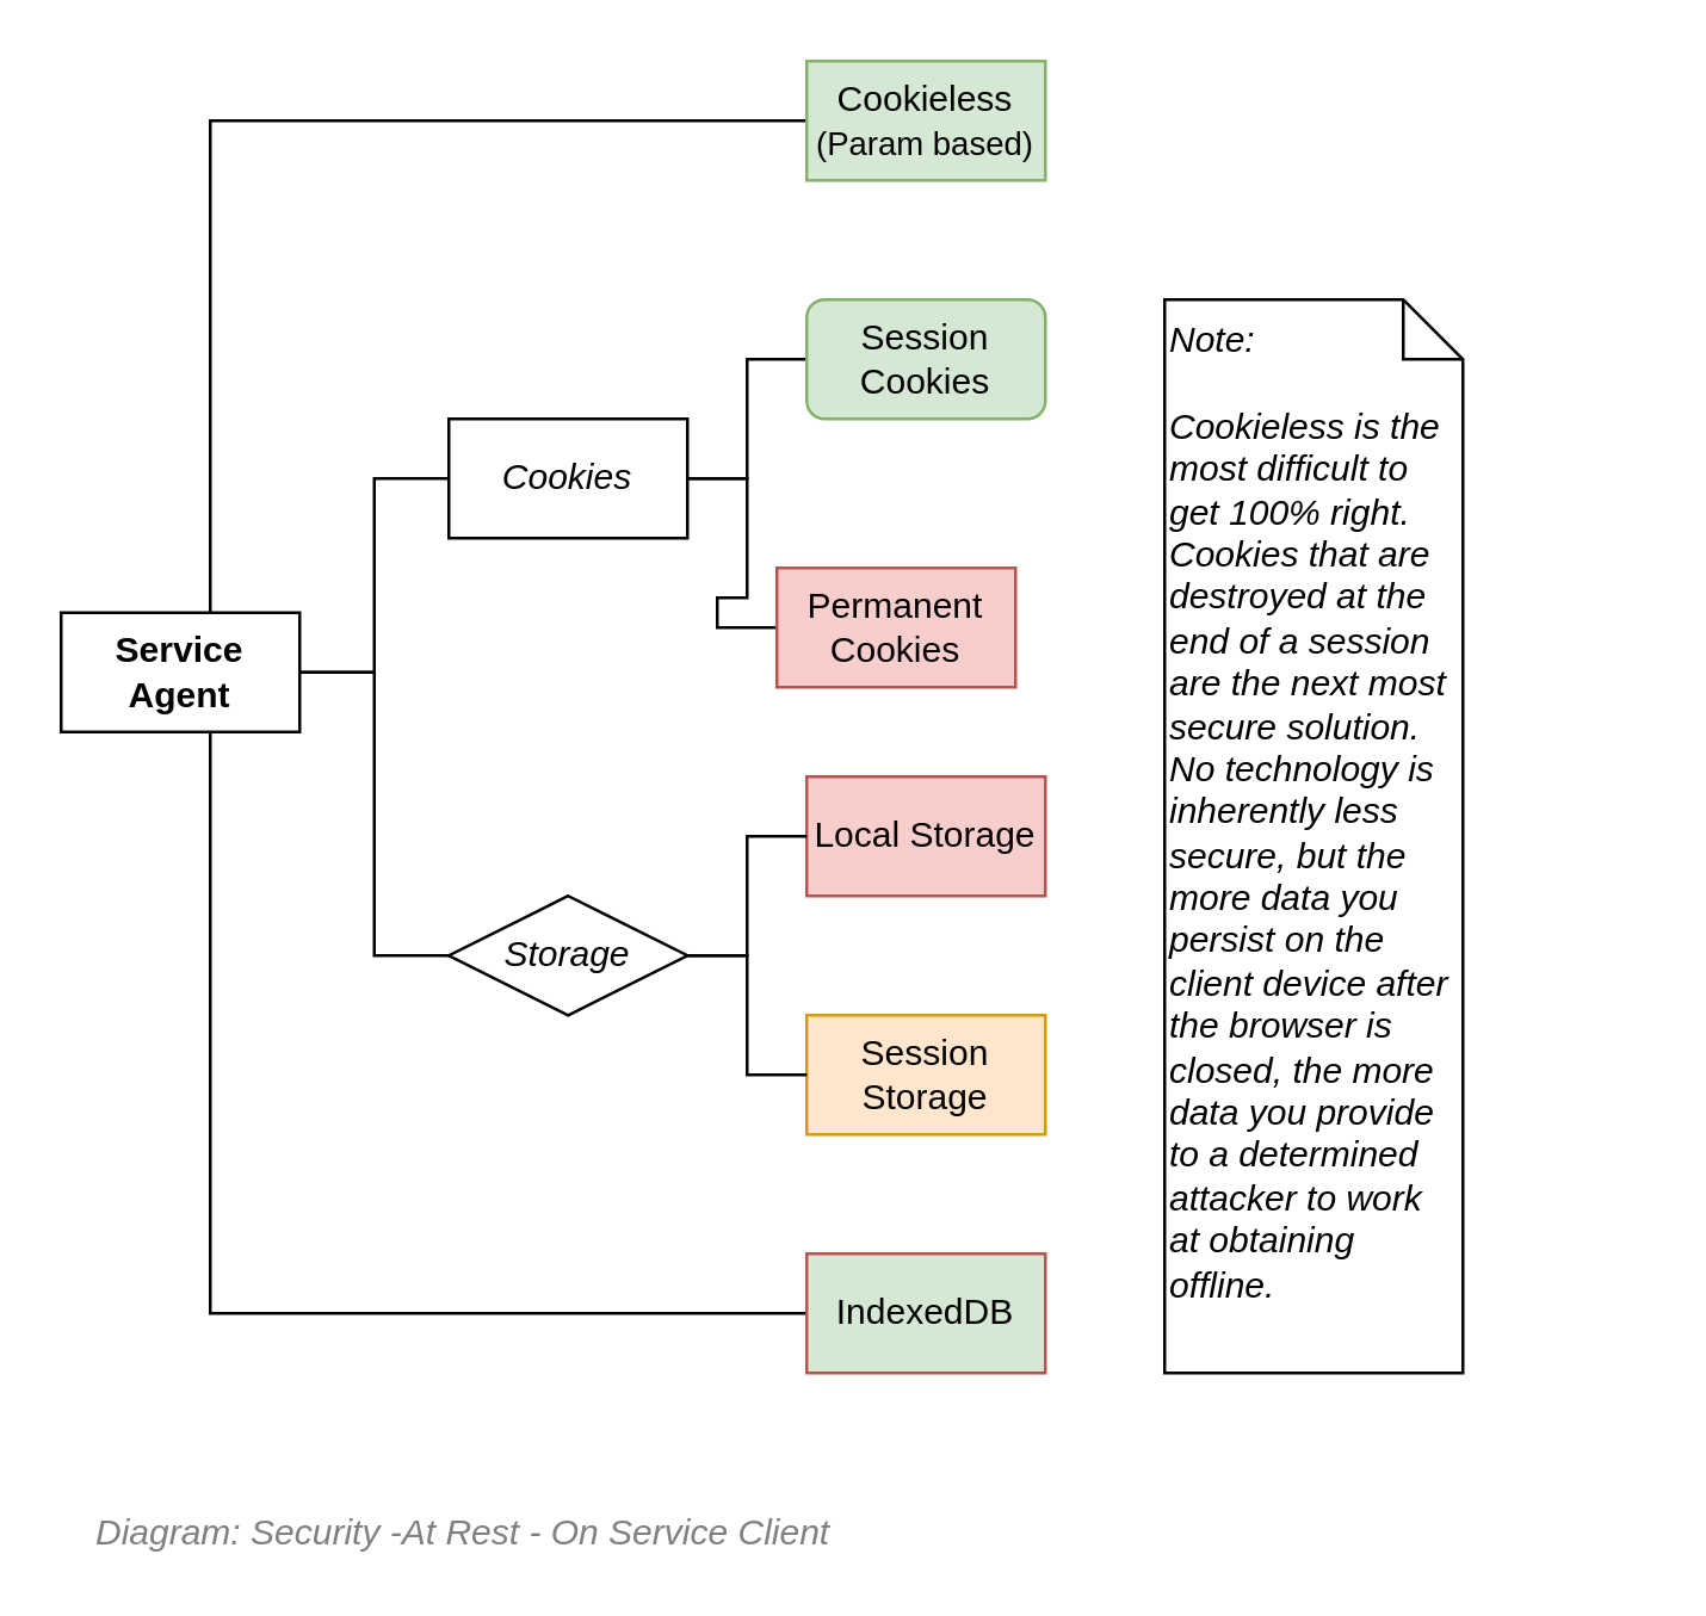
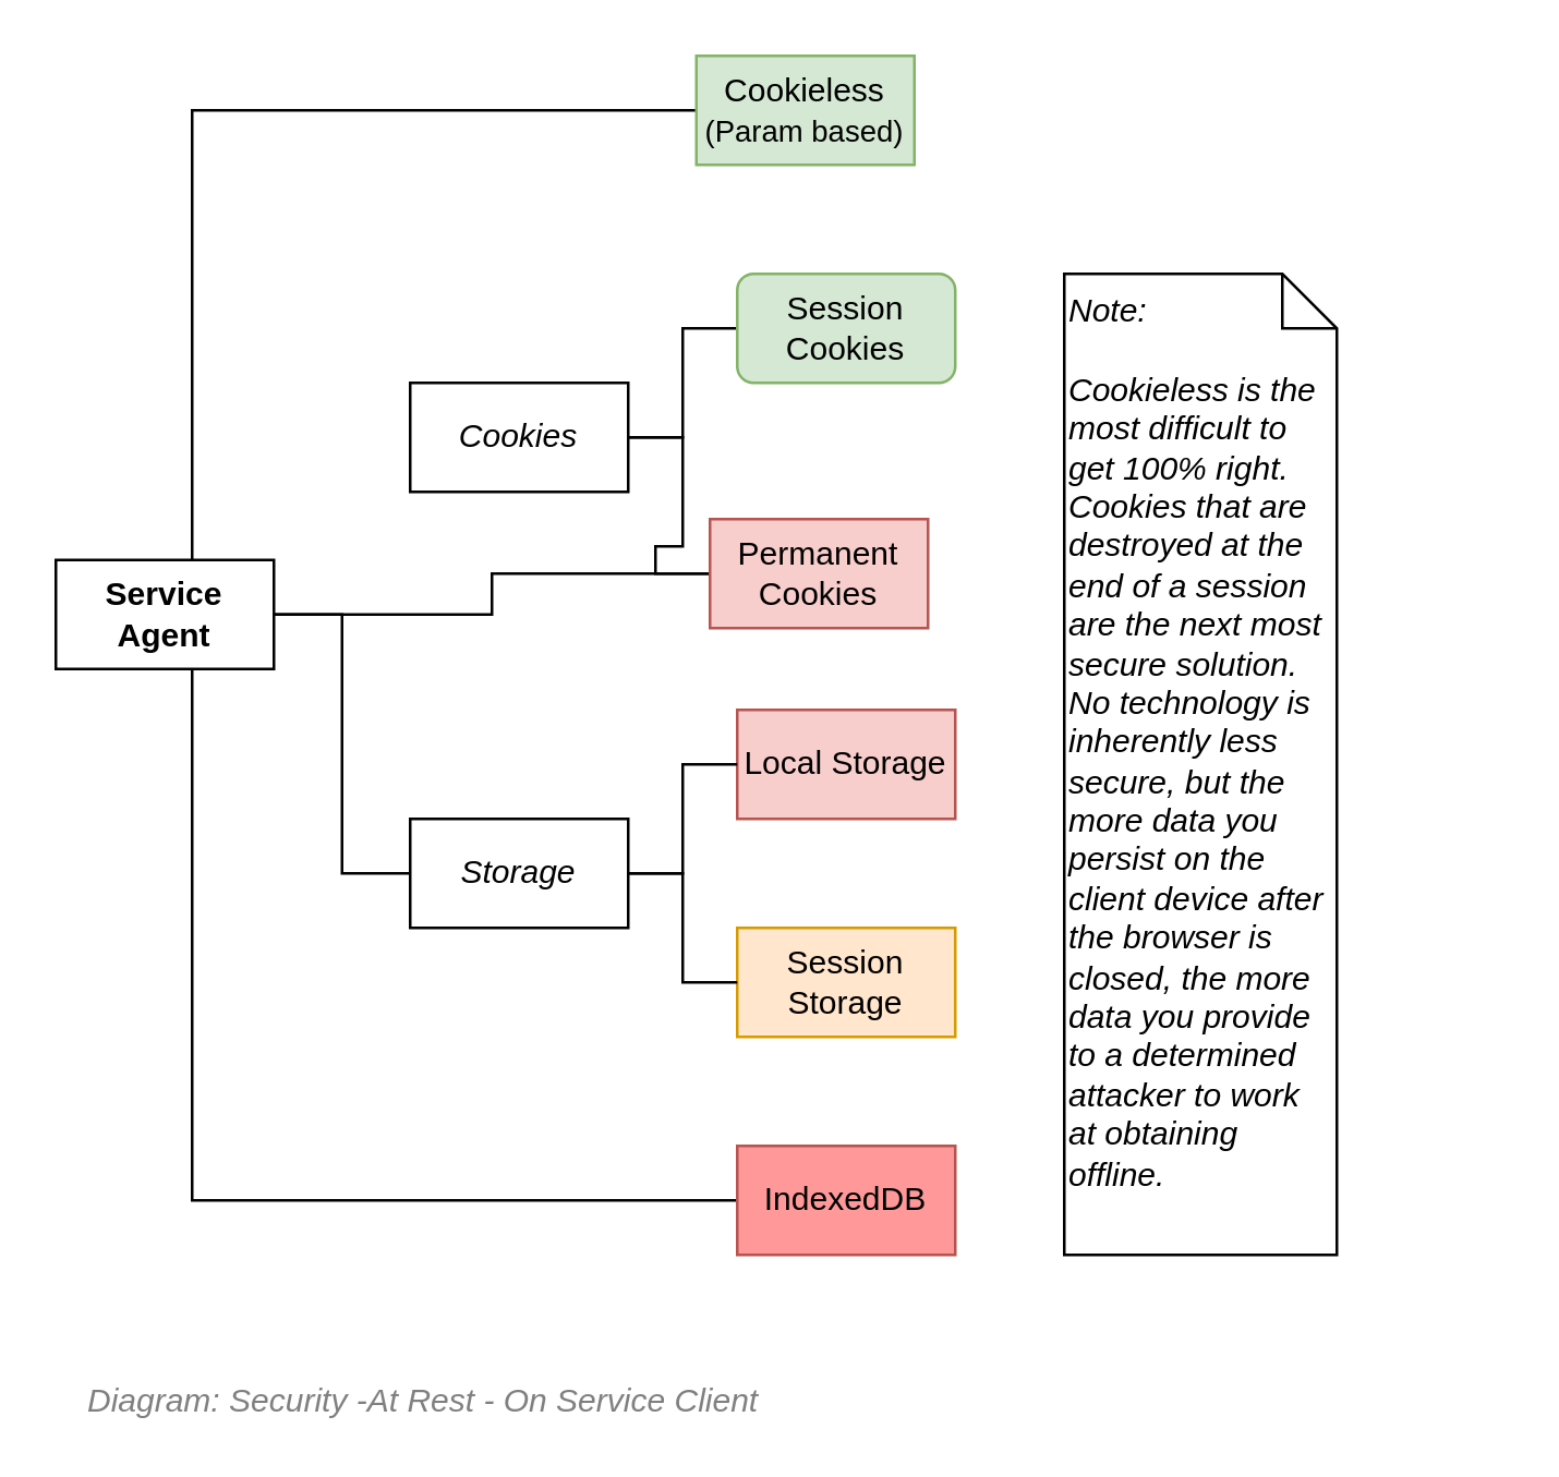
  <mxCell id="0" />
  <mxCell id="1" parent="0" />
- <mxCell id="2" style="edgeStyle=orthogonalEdgeStyle;rounded=0;orthogonalLoop=1;jettySize=auto;html=1;entryX=0;entryY=0.5;entryDx=0;entryDy=0;endArrow=none;endFill=0;" edge="1" parent="1" source="6" target="9"><mxGeometry relative="1" as="geometry" /></mxCell>
+ <mxCell id="2" style="edgeStyle=orthogonalEdgeStyle;rounded=0;orthogonalLoop=1;jettySize=auto;html=1;endArrow=none;endFill=0;" edge="1" parent="1" source="6" target="10"><mxGeometry relative="1" as="geometry" /></mxCell>
  <mxCell id="3" style="edgeStyle=orthogonalEdgeStyle;rounded=0;orthogonalLoop=1;jettySize=auto;html=1;entryX=0;entryY=0.5;entryDx=0;entryDy=0;endArrow=none;endFill=0;" edge="1" parent="1" source="6" target="17"><mxGeometry relative="1" as="geometry" /></mxCell>
  <mxCell id="4" style="edgeStyle=orthogonalEdgeStyle;rounded=0;orthogonalLoop=1;jettySize=auto;html=1;entryX=0;entryY=0.5;entryDx=0;entryDy=0;endArrow=none;endFill=0;" edge="1" parent="1" source="6" target="14"><mxGeometry relative="1" as="geometry"><Array as="points"><mxPoint x="70" y="440" /></Array></mxGeometry></mxCell>
  <mxCell id="5" style="edgeStyle=orthogonalEdgeStyle;rounded=0;orthogonalLoop=1;jettySize=auto;html=1;entryX=0;entryY=0.5;entryDx=0;entryDy=0;endArrow=none;endFill=0;" edge="1" parent="1" source="6" target="19"><mxGeometry relative="1" as="geometry"><Array as="points"><mxPoint x="70" y="40" /></Array></mxGeometry></mxCell>
  <mxCell id="6" value="Service &lt;br&gt;Agent" style="rounded=0;whiteSpace=wrap;html=1;fontStyle=1" vertex="1" parent="1"><mxGeometry x="20" y="205" width="80" height="40" as="geometry" /></mxCell>
  <mxCell id="7" style="edgeStyle=orthogonalEdgeStyle;rounded=0;orthogonalLoop=1;jettySize=auto;html=1;entryX=0;entryY=0.5;entryDx=0;entryDy=0;endArrow=none;endFill=0;" edge="1" parent="1" source="9" target="10"><mxGeometry relative="1" as="geometry" /></mxCell>
  <mxCell id="8" style="edgeStyle=orthogonalEdgeStyle;rounded=0;orthogonalLoop=1;jettySize=auto;html=1;entryX=0;entryY=0.5;entryDx=0;entryDy=0;endArrow=none;endFill=0;" edge="1" parent="1" source="9" target="11"><mxGeometry relative="1" as="geometry" /></mxCell>
  <mxCell id="9" value="Cookies" style="rounded=0;whiteSpace=wrap;html=1;fontStyle=2" vertex="1" parent="1"><mxGeometry x="150" y="140" width="80" height="40" as="geometry" /></mxCell>
  <mxCell id="10" value="Permanent&lt;br&gt;Cookies" style="rounded=0;whiteSpace=wrap;html=1;fillColor=#f8cecc;strokeColor=#b85450;" vertex="1" parent="1"><mxGeometry x="260" y="190" width="80" height="40" as="geometry" /></mxCell>
  <mxCell id="11" value="Session Cookies" style="whiteSpace=wrap;html=1;fillColor=#d5e8d4;strokeColor=#82b366;rounded=1;" vertex="1" parent="1"><mxGeometry x="270" y="100" width="80" height="40" as="geometry" /></mxCell>
  <mxCell id="12" value="Local Storage" style="rounded=0;whiteSpace=wrap;html=1;fillColor=#f8cecc;strokeColor=#b85450;" vertex="1" parent="1"><mxGeometry x="270" y="260" width="80" height="40" as="geometry" /></mxCell>
  <mxCell id="13" value="Session Storage" style="rounded=0;whiteSpace=wrap;html=1;fillColor=#ffe6cc;strokeColor=#d79b00;" vertex="1" parent="1"><mxGeometry x="270" y="340" width="80" height="40" as="geometry" /></mxCell>
- <mxCell id="14" value="IndexedDB" style="rounded=0;whiteSpace=wrap;html=1;strokeColor=#b85450;fillColor=#d5e8d4;" vertex="1" parent="1"><mxGeometry x="270" y="420" width="80" height="40" as="geometry" /></mxCell>
+ <mxCell id="14" value="IndexedDB" style="rounded=0;whiteSpace=wrap;html=1;strokeColor=#b85450;fillColor=#FF9999;" vertex="1" parent="1"><mxGeometry x="270" y="420" width="80" height="40" as="geometry" /></mxCell>
  <mxCell id="15" style="edgeStyle=orthogonalEdgeStyle;rounded=0;orthogonalLoop=1;jettySize=auto;html=1;entryX=0;entryY=0.5;entryDx=0;entryDy=0;endArrow=none;endFill=0;" edge="1" parent="1" source="17" target="12"><mxGeometry relative="1" as="geometry" /></mxCell>
  <mxCell id="16" style="edgeStyle=orthogonalEdgeStyle;rounded=0;orthogonalLoop=1;jettySize=auto;html=1;entryX=0;entryY=0.5;entryDx=0;entryDy=0;endArrow=none;endFill=0;" edge="1" parent="1" source="17" target="13"><mxGeometry relative="1" as="geometry" /></mxCell>
- <mxCell id="17" value="Storage" style="rhombus;whiteSpace=wrap;html=1;fontStyle=2;" vertex="1" parent="1"><mxGeometry x="150" y="300" width="80" height="40" as="geometry" /></mxCell>
+ <mxCell id="17" value="Storage" style="rounded=0;whiteSpace=wrap;html=1;fontStyle=2" vertex="1" parent="1"><mxGeometry x="150" y="300" width="80" height="40" as="geometry" /></mxCell>
  <mxCell id="18" value="&lt;i&gt;Note:&lt;br&gt;&lt;br&gt;Cookieless is the most difficult to get 100% right. Cookies that are destroyed at the end of a session are the next most secure solution.&lt;br&gt;No technology is inherently less secure, but the more data you persist on the client device after the browser is closed, the more data you provide to a determined attacker to work at obtaining offline.&lt;/i&gt;" style="shape=note;size=20;whiteSpace=wrap;html=1;align=left;verticalAlign=top;" vertex="1" parent="1"><mxGeometry x="390" y="100" width="100" height="360" as="geometry" /></mxCell>
- <mxCell id="19" value="Cookieless&lt;br&gt;&lt;font style=&quot;font-size: 11px&quot;&gt;(Param based)&lt;/font&gt;" style="rounded=0;whiteSpace=wrap;html=1;fillColor=#d5e8d4;strokeColor=#82b366;" vertex="1" parent="1"><mxGeometry x="270" y="20" width="80" height="40" as="geometry" /></mxCell>
+ <mxCell id="19" value="Cookieless&lt;br&gt;&lt;font style=&quot;font-size: 11px&quot;&gt;(Param based)&lt;/font&gt;" style="rounded=0;whiteSpace=wrap;html=1;fillColor=#d5e8d4;strokeColor=#82b366;" vertex="1" parent="1"><mxGeometry x="255" y="20" width="80" height="40" as="geometry" /></mxCell>
  <mxCell id="20" value="&lt;font style=&quot;font-size: 12px&quot;&gt;&lt;span style=&quot;font-size: 12px&quot;&gt;Diagram: &lt;/span&gt;Security -At Rest - On Service Client&lt;/font&gt;" style="text;strokeColor=none;fillColor=none;html=1;fontSize=24;fontStyle=2;verticalAlign=middle;align=left;shadow=0;glass=0;comic=0;opacity=30;fontColor=#808080;" vertex="1" parent="1"><mxGeometry x="30" y="500" width="520" height="20" as="geometry" /></mxCell>
